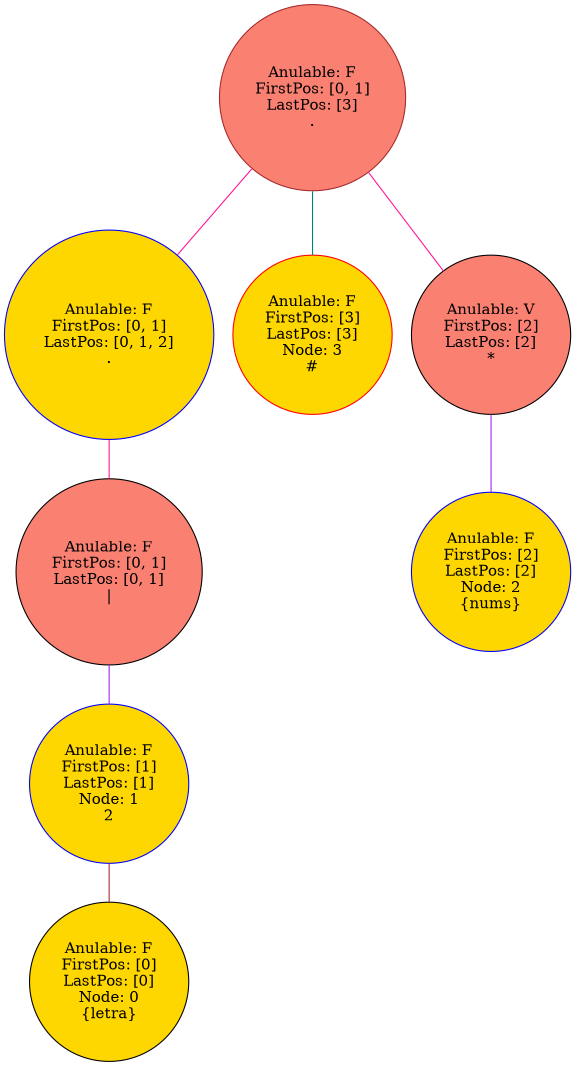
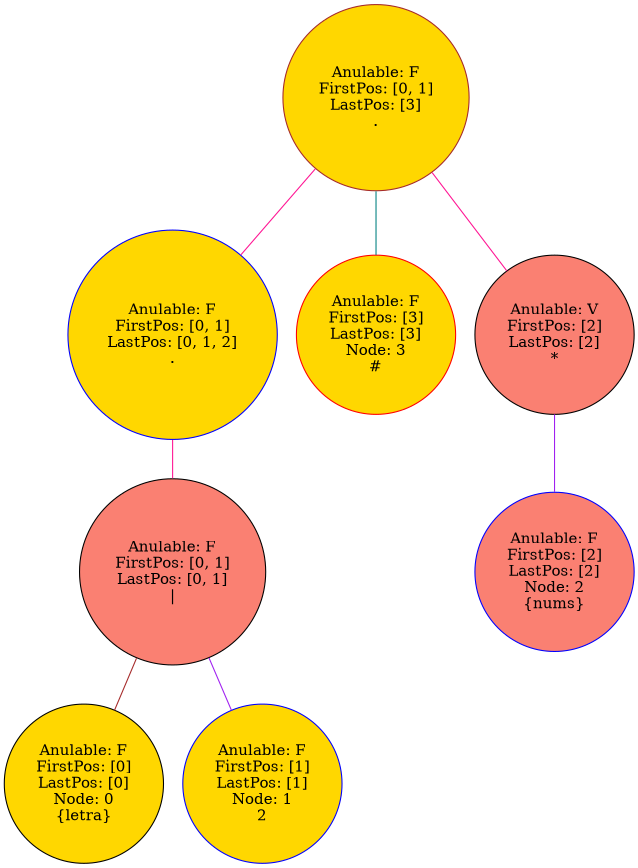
  graph {
    node [color=blue fillcolor=gold shape=circle style=filled]
    edge [color=deeppink]
-   n1 [color=brown fillcolor=salmon height=1 label="Anulable: F\nFirstPos: [0, 1]\nLastPos: [3]\n." width=1]
+   n1 [color=brown height=1 label="Anulable: F\nFirstPos: [0, 1]\nLastPos: [3]\n." width=1]
    n2 [height=1 label="Anulable: F\nFirstPos: [0, 1]\nLastPos: [0, 1, 2]\n." width=1]
    n3 [color=red height=1 label="Anulable: F\nFirstPos: [3]\nLastPos: [3]\nNode: 3\n#" width=1]
    n4 [color=black fillcolor=salmon height=1 label="Anulable: V\nFirstPos: [2]\nLastPos: [2]\n*" width=1]
    n5 [color=black fillcolor=salmon height=1 label="Anulable: F\nFirstPos: [0, 1]\nLastPos: [0, 1]\n|" width=1]
    n6 [color=black height=1 label="Anulable: F\nFirstPos: [0]\nLastPos: [0]\nNode: 0\n{letra}" width=1]
    n7 [height=1 label="Anulable: F\nFirstPos: [1]\nLastPos: [1]\nNode: 1\n2" width=1]
-   n8 [height=1 label="Anulable: F\nFirstPos: [2]\nLastPos: [2]\nNode: 2\n{nums}" width=1]
+   n8 [fillcolor=salmon height=1 label="Anulable: F\nFirstPos: [2]\nLastPos: [2]\nNode: 2\n{nums}" width=1]
    n1 -- n2
    n1 -- n3 [color=teal]
    n1 -- n4
    n2 -- n5
    n4 -- n8 [color=purple]
-   n7 -- n6 [color=brown]
+   n5 -- n6 [color=brown]
    n5 -- n7 [color=purple]
  }
